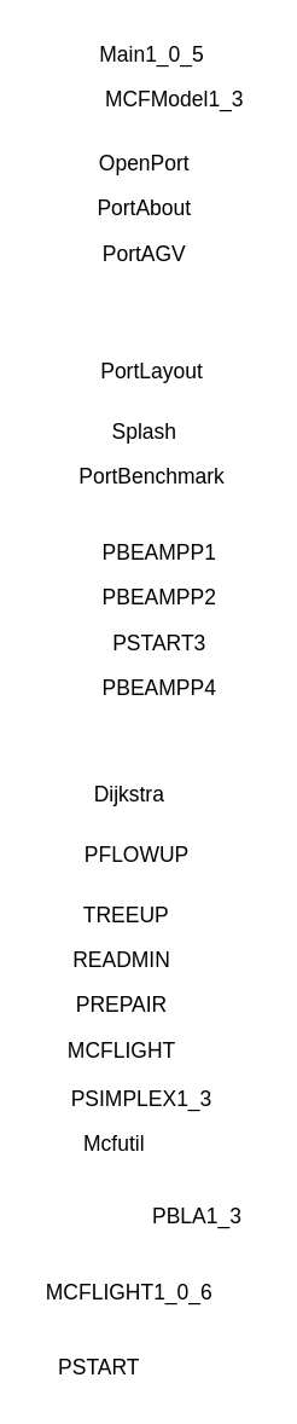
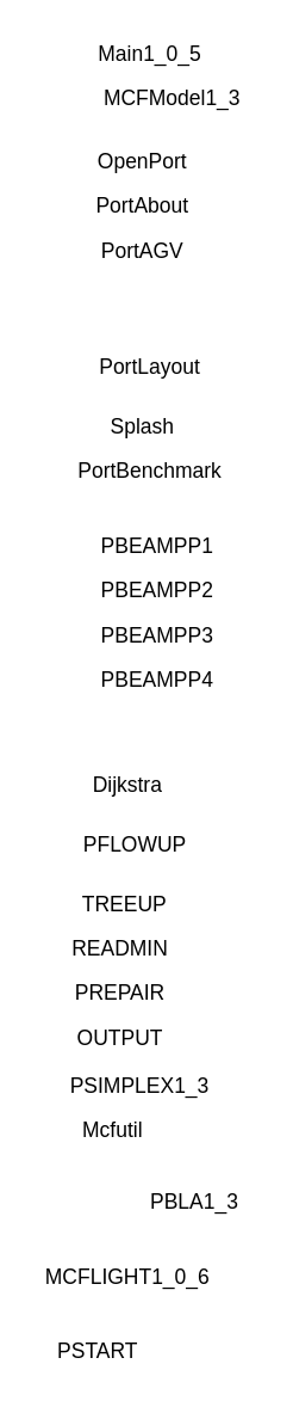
  <mxCell id="0" />
  <mxCell id="1" parent="0" />
  <mxCell id="2" value="Main1_0_5" style="text;html=1;align=center;verticalAlign=middle;resizable=0;points=[];autosize=1;strokeColor=none;fillColor=none;fontSize=14;" vertex="1" parent="1"><mxGeometry x="55" y="20" width="90" height="30" as="geometry" /></mxCell>
  <mxCell id="3" value="MCFModel1_3" style="text;html=1;align=center;verticalAlign=middle;resizable=0;points=[];autosize=1;strokeColor=none;fillColor=none;fontSize=14;" vertex="1" parent="1"><mxGeometry x="55" y="50" width="120" height="30" as="geometry" /></mxCell>
  <mxCell id="4" value="OpenPort" style="text;html=1;align=center;verticalAlign=middle;resizable=0;points=[];autosize=1;strokeColor=none;fillColor=none;fontSize=14;" vertex="1" parent="1"><mxGeometry x="55" y="92" width="80" height="30" as="geometry" /></mxCell>
  <mxCell id="5" value="PortAbout" style="text;html=1;align=center;verticalAlign=middle;resizable=0;points=[];autosize=1;strokeColor=none;fillColor=none;fontSize=14;" vertex="1" parent="1"><mxGeometry x="50" y="122" width="90" height="30" as="geometry" /></mxCell>
  <mxCell id="6" value="PortAGV" style="text;html=1;align=center;verticalAlign=middle;resizable=0;points=[];autosize=1;strokeColor=none;fillColor=none;fontSize=14;" vertex="1" parent="1"><mxGeometry x="55" y="152" width="80" height="30" as="geometry" /></mxCell>
  <mxCell id="7" value="PortLayout" style="text;html=1;align=center;verticalAlign=middle;resizable=0;points=[];autosize=1;strokeColor=none;fillColor=none;fontSize=14;" vertex="1" parent="1"><mxGeometry x="55" y="230" width="90" height="30" as="geometry" /></mxCell>
  <mxCell id="8" value="Splash" style="text;html=1;align=center;verticalAlign=middle;resizable=0;points=[];autosize=1;strokeColor=none;fillColor=none;fontSize=14;" vertex="1" parent="1"><mxGeometry x="60" y="270" width="70" height="30" as="geometry" /></mxCell>
  <mxCell id="9" value="PortBenchmark" style="text;html=1;align=center;verticalAlign=middle;resizable=0;points=[];autosize=1;strokeColor=none;fillColor=none;fontSize=14;" vertex="1" parent="1"><mxGeometry x="40" y="300" width="120" height="30" as="geometry" /></mxCell>
  <mxCell id="10" value="PBEAMPP4" style="text;html=1;align=center;verticalAlign=middle;resizable=0;points=[];autosize=1;strokeColor=none;fillColor=none;fontSize=14;" vertex="1" parent="1"><mxGeometry x="55" y="440" width="100" height="30" as="geometry" /></mxCell>
  <mxCell id="11" value="PBEAMPP1" style="text;html=1;align=center;verticalAlign=middle;resizable=0;points=[];autosize=1;strokeColor=none;fillColor=none;fontSize=14;" vertex="1" parent="1"><mxGeometry x="55" y="350" width="100" height="30" as="geometry" /></mxCell>
  <mxCell id="12" value="PBEAMPP2" style="text;html=1;align=center;verticalAlign=middle;resizable=0;points=[];autosize=1;strokeColor=none;fillColor=none;fontSize=14;" vertex="1" parent="1"><mxGeometry x="55" y="380" width="100" height="30" as="geometry" /></mxCell>
- <mxCell id="13" value="PSTART3" style="text;html=1;align=center;verticalAlign=middle;resizable=0;points=[];autosize=1;strokeColor=none;fillColor=none;fontSize=14;" vertex="1" parent="1"><mxGeometry x="55" y="410" width="100" height="30" as="geometry" /></mxCell>
+ <mxCell id="13" value="PBEAMPP3" style="text;html=1;align=center;verticalAlign=middle;resizable=0;points=[];autosize=1;strokeColor=none;fillColor=none;fontSize=14;" vertex="1" parent="1"><mxGeometry x="55" y="410" width="100" height="30" as="geometry" /></mxCell>
  <mxCell id="14" value="Dijkstra" style="text;html=1;align=center;verticalAlign=middle;resizable=0;points=[];autosize=1;strokeColor=none;fillColor=none;fontSize=14;" vertex="1" parent="1"><mxGeometry x="50" y="510" width="70" height="30" as="geometry" /></mxCell>
  <mxCell id="15" value="PFLOWUP" style="text;html=1;align=center;verticalAlign=middle;resizable=0;points=[];autosize=1;strokeColor=none;fillColor=none;fontSize=14;" vertex="1" parent="1"><mxGeometry x="45" y="550" width="90" height="30" as="geometry" /></mxCell>
  <mxCell id="16" value="TREEUP" style="text;html=1;align=center;verticalAlign=middle;resizable=0;points=[];autosize=1;strokeColor=none;fillColor=none;fontSize=14;" vertex="1" parent="1"><mxGeometry x="42.5" y="590" width="80" height="30" as="geometry" /></mxCell>
  <mxCell id="17" value="READMIN" style="text;html=1;align=center;verticalAlign=middle;resizable=0;points=[];autosize=1;strokeColor=none;fillColor=none;fontSize=14;" vertex="1" parent="1"><mxGeometry x="35" y="620" width="90" height="30" as="geometry" /></mxCell>
  <mxCell id="18" value="PREPAIR" style="text;html=1;align=center;verticalAlign=middle;resizable=0;points=[];autosize=1;strokeColor=none;fillColor=none;fontSize=14;" vertex="1" parent="1"><mxGeometry x="40" y="650" width="80" height="30" as="geometry" /></mxCell>
- <mxCell id="19" value="MCFLIGHT" style="text;html=1;align=center;verticalAlign=middle;resizable=0;points=[];autosize=1;strokeColor=none;fillColor=none;fontSize=14;" vertex="1" parent="1"><mxGeometry x="40" y="680" width="80" height="30" as="geometry" /></mxCell>
+ <mxCell id="19" value="OUTPUT" style="text;html=1;align=center;verticalAlign=middle;resizable=0;points=[];autosize=1;strokeColor=none;fillColor=none;fontSize=14;" vertex="1" parent="1"><mxGeometry x="40" y="680" width="80" height="30" as="geometry" /></mxCell>
  <mxCell id="20" value="PSIMPLEX1_3" style="text;whiteSpace=wrap;fontSize=14;" vertex="1" parent="1"><mxGeometry x="45" y="712" width="85" height="30" as="geometry" /></mxCell>
  <mxCell id="21" value="Mcfutil" style="text;html=1;align=center;verticalAlign=middle;resizable=0;points=[];autosize=1;strokeColor=none;fillColor=none;fontSize=14;" vertex="1" parent="1"><mxGeometry x="45" y="742" width="60" height="30" as="geometry" /></mxCell>
  <mxCell id="22" value="PBLA1_3" style="text;html=1;align=center;verticalAlign=middle;resizable=0;points=[];autosize=1;strokeColor=none;fillColor=none;fontSize=14;" vertex="1" parent="1"><mxGeometry x="90" y="790" width="80" height="30" as="geometry" /></mxCell>
  <mxCell id="23" value="MCFLIGHT1_0_6" style="text;html=1;align=center;verticalAlign=middle;resizable=0;points=[];autosize=1;strokeColor=none;fillColor=none;fontSize=14;" vertex="1" parent="1"><mxGeometry x="20" y="840" width="130" height="30" as="geometry" /></mxCell>
  <mxCell id="24" value="PSTART" style="text;html=1;align=center;verticalAlign=middle;resizable=0;points=[];autosize=1;strokeColor=none;fillColor=none;fontSize=14;" vertex="1" parent="1"><mxGeometry x="25" y="890" width="80" height="30" as="geometry" /></mxCell>
